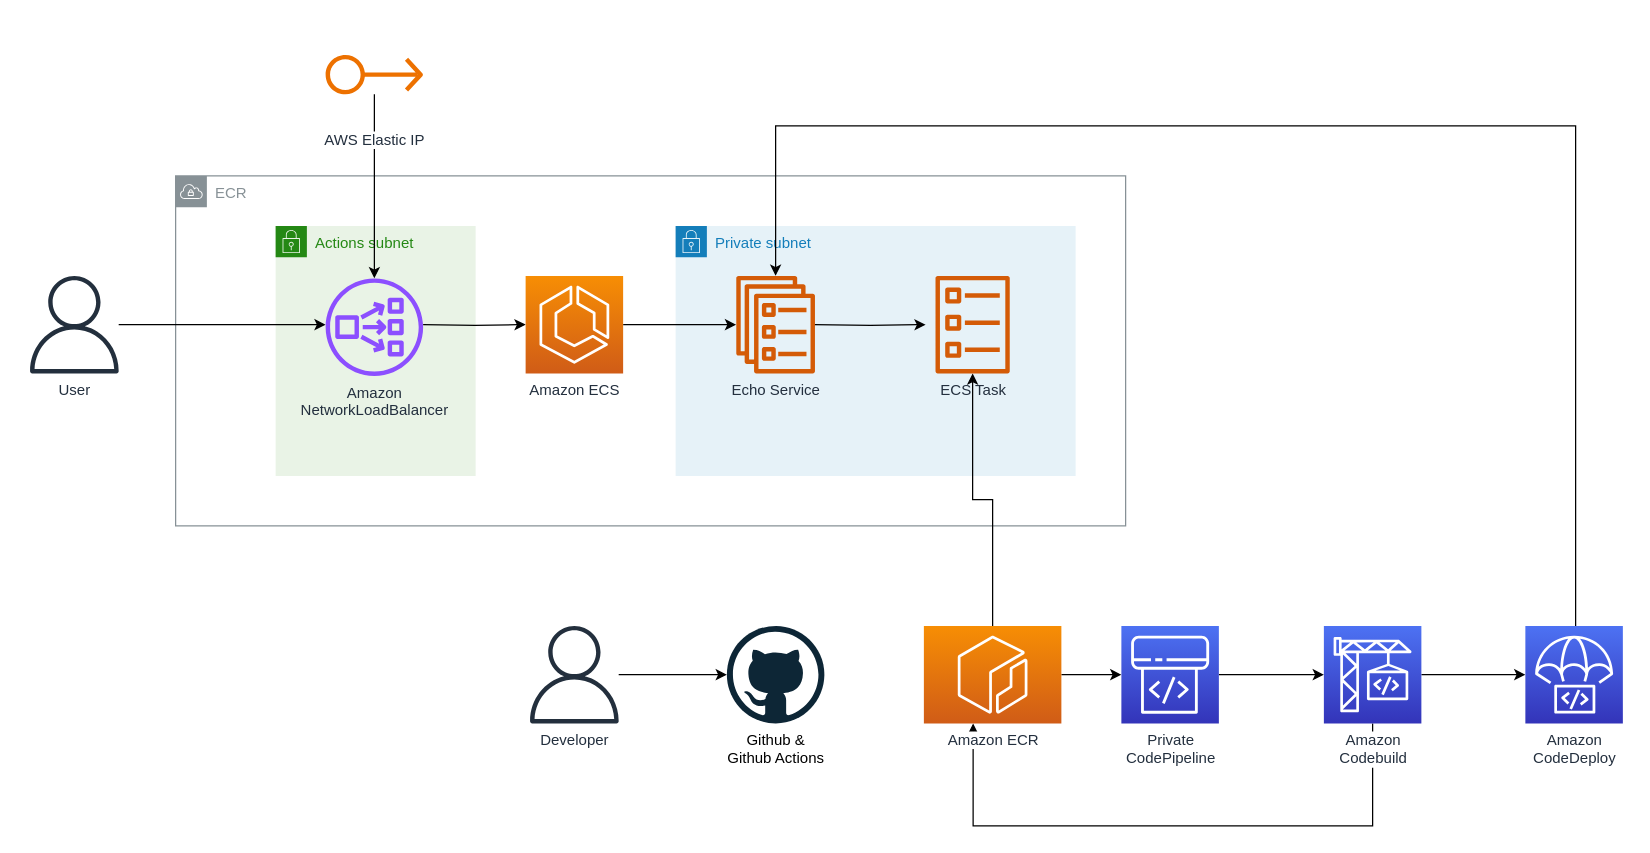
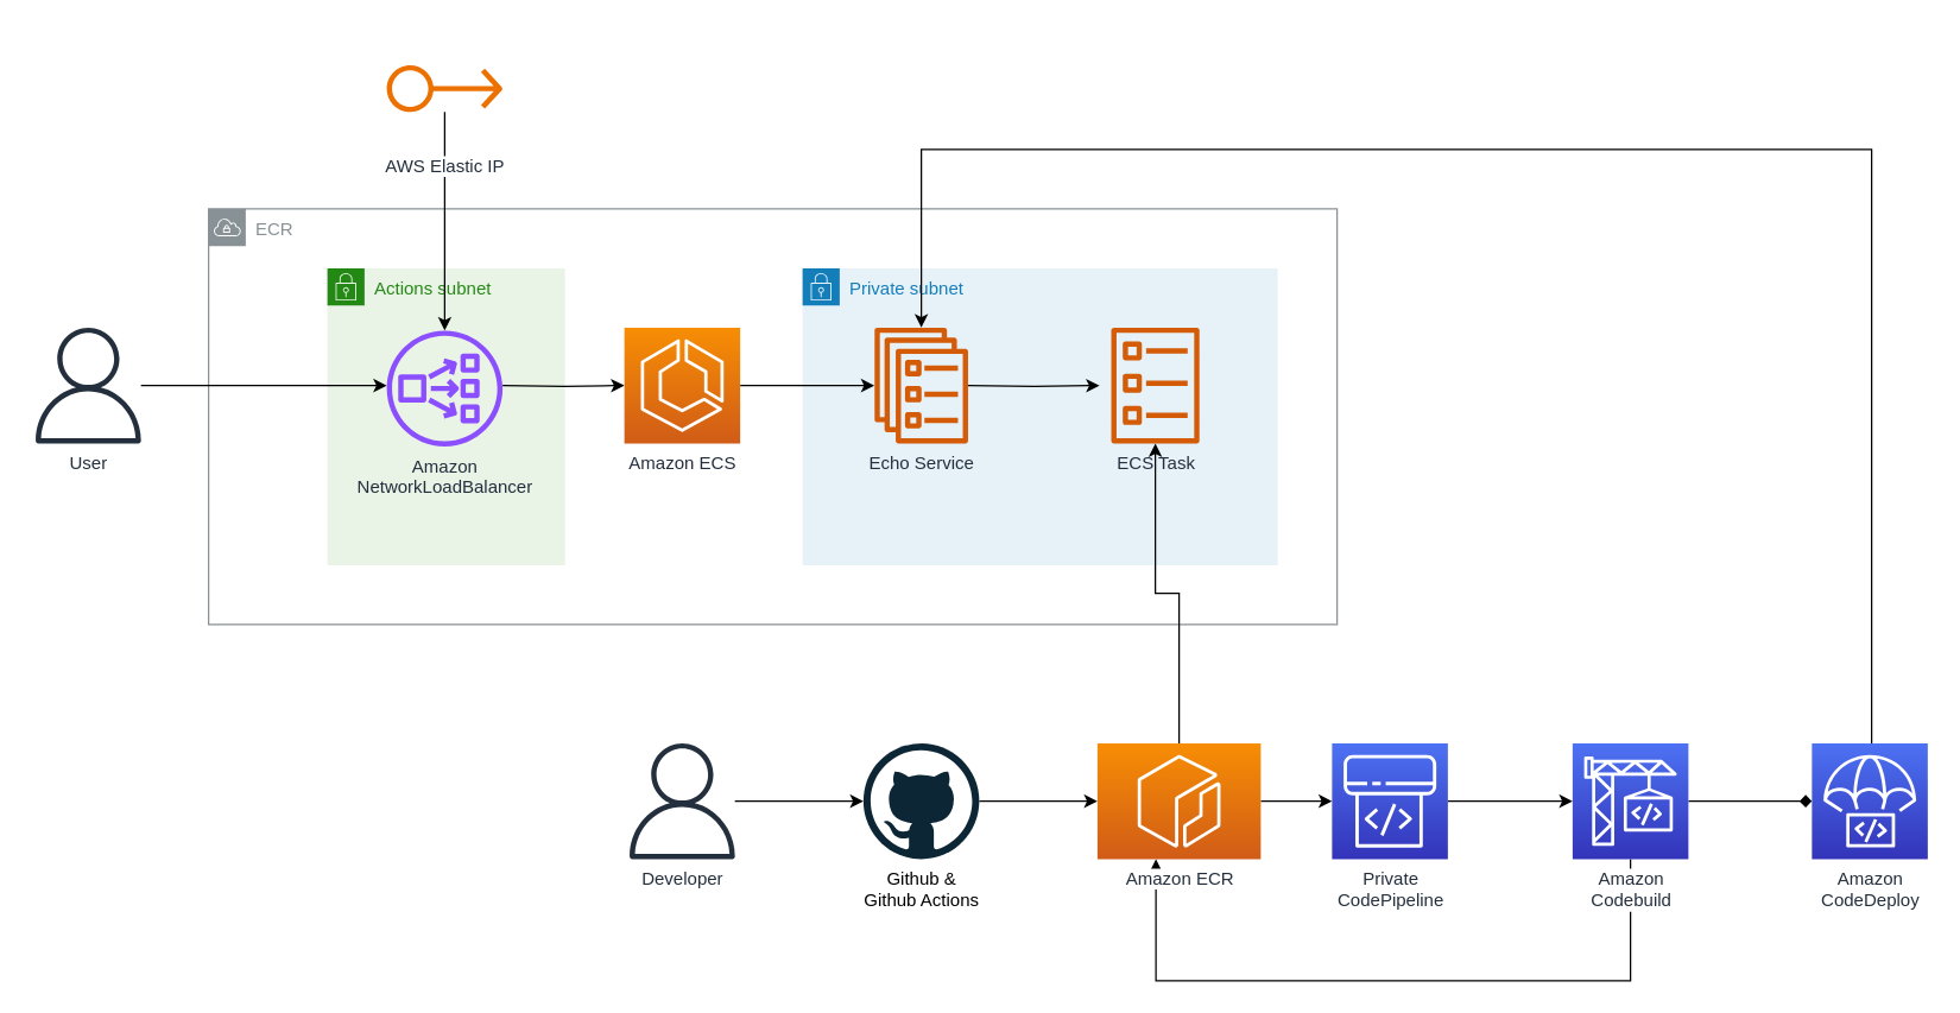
  <mxCell id="0" />
  <mxCell id="1" parent="0" />
  <mxCell id="2" value="Private subnet" style="points=[[0,0],[0.25,0],[0.5,0],[0.75,0],[1,0],[1,0.25],[1,0.5],[1,0.75],[1,1],[0.75,1],[0.5,1],[0.25,1],[0,1],[0,0.75],[0,0.5],[0,0.25]];outlineConnect=0;gradientColor=none;html=1;whiteSpace=wrap;fontSize=12;fontStyle=0;container=1;pointerEvents=0;collapsible=0;recursiveResize=0;shape=mxgraph.aws4.group;grIcon=mxgraph.aws4.group_security_group;grStroke=0;strokeColor=#147EBA;fillColor=#E6F2F8;verticalAlign=top;align=left;spacingLeft=30;fontColor=#147EBA;dashed=0;" vertex="1" parent="1"><mxGeometry x="540" y="180" width="320" height="200" as="geometry" /></mxCell>
  <mxCell id="3" value="ECR" style="sketch=0;outlineConnect=0;gradientColor=none;html=1;whiteSpace=wrap;fontSize=12;fontStyle=0;shape=mxgraph.aws4.group;grIcon=mxgraph.aws4.group_vpc;strokeColor=#879196;fillColor=none;verticalAlign=top;align=left;spacingLeft=30;fontColor=#879196;dashed=0;" parent="1" vertex="1"><mxGeometry x="140" y="140" width="760" height="280" as="geometry" /></mxCell>
  <mxCell id="4" value="Actions subnet" style="points=[[0,0],[0.25,0],[0.5,0],[0.75,0],[1,0],[1,0.25],[1,0.5],[1,0.75],[1,1],[0.75,1],[0.5,1],[0.25,1],[0,1],[0,0.75],[0,0.5],[0,0.25]];outlineConnect=0;gradientColor=none;html=1;whiteSpace=wrap;fontSize=12;fontStyle=0;container=1;pointerEvents=0;collapsible=0;recursiveResize=0;shape=mxgraph.aws4.group;grIcon=mxgraph.aws4.group_security_group;grStroke=0;strokeColor=#248814;fillColor=#E9F3E6;verticalAlign=top;align=left;spacingLeft=30;fontColor=#248814;dashed=0;" vertex="1" parent="1"><mxGeometry x="220" y="180" width="160" height="200" as="geometry" /></mxCell>
  <mxCell id="5" value="" style="edgeStyle=orthogonalEdgeStyle;rounded=0;orthogonalLoop=1;jettySize=auto;html=1;" parent="1" source="6" edge="1"><mxGeometry relative="1" as="geometry"><mxPoint x="588.389" y="259" as="targetPoint" /></mxGeometry></mxCell>
  <mxCell id="6" value="Amazon ECS" style="sketch=0;points=[[0,0,0],[0.25,0,0],[0.5,0,0],[0.75,0,0],[1,0,0],[0,1,0],[0.25,1,0],[0.5,1,0],[0.75,1,0],[1,1,0],[0,0.25,0],[0,0.5,0],[0,0.75,0],[1,0.25,0],[1,0.5,0],[1,0.75,0]];outlineConnect=0;fontColor=#232F3E;gradientColor=#F78E04;gradientDirection=north;fillColor=#D05C17;strokeColor=#ffffff;dashed=0;verticalLabelPosition=bottom;verticalAlign=top;align=center;html=1;fontSize=12;fontStyle=0;aspect=fixed;shape=mxgraph.aws4.resourceIcon;resIcon=mxgraph.aws4.ecs;labelBackgroundColor=default;" parent="1" vertex="1"><mxGeometry x="420" y="220" width="78" height="78" as="geometry" /></mxCell>
  <mxCell id="7" style="edgeStyle=orthogonalEdgeStyle;rounded=0;orthogonalLoop=1;jettySize=auto;html=1;" parent="1" source="24" target="26" edge="1"><mxGeometry relative="1" as="geometry"><mxPoint x="619.588" y="300" as="targetPoint" /></mxGeometry></mxCell>
  <mxCell id="8" value="" style="edgeStyle=orthogonalEdgeStyle;rounded=0;orthogonalLoop=1;jettySize=auto;html=1;" parent="1" edge="1"><mxGeometry relative="1" as="geometry"><mxPoint x="740" y="259" as="targetPoint" /><mxPoint x="650.821" y="259.059" as="sourcePoint" /></mxGeometry></mxCell>
  <mxCell id="9" value="" style="edgeStyle=orthogonalEdgeStyle;rounded=0;orthogonalLoop=1;jettySize=auto;html=1;" parent="1" target="6" edge="1"><mxGeometry relative="1" as="geometry"><mxPoint x="338" y="259" as="sourcePoint" /></mxGeometry></mxCell>
  <mxCell id="10" value="" style="edgeStyle=orthogonalEdgeStyle;rounded=0;orthogonalLoop=1;jettySize=auto;html=1;" parent="1" source="11" edge="1"><mxGeometry relative="1" as="geometry"><mxPoint x="260" y="259" as="targetPoint" /></mxGeometry></mxCell>
  <mxCell id="11" value="User" style="sketch=0;outlineConnect=0;fontColor=#232F3E;gradientColor=none;fillColor=#232F3D;strokeColor=none;dashed=0;verticalLabelPosition=bottom;verticalAlign=top;align=center;html=1;fontSize=12;fontStyle=0;aspect=fixed;pointerEvents=1;shape=mxgraph.aws4.user;labelBackgroundColor=default;" parent="1" vertex="1"><mxGeometry x="20" y="220" width="78" height="78" as="geometry" /></mxCell>
  <mxCell id="12" value="Amazon&lt;br&gt;NetworkLoadBalancer" style="sketch=0;outlineConnect=0;fontColor=#232F3E;gradientColor=none;fillColor=#8C4FFF;strokeColor=none;dashed=0;verticalLabelPosition=bottom;verticalAlign=top;align=center;html=1;fontSize=12;fontStyle=0;aspect=fixed;pointerEvents=1;shape=mxgraph.aws4.network_load_balancer;" parent="1" vertex="1"><mxGeometry x="260" y="222" width="78" height="78" as="geometry" /></mxCell>
- <mxCell id="13" value="" style="edgeStyle=orthogonalEdgeStyle;rounded=0;orthogonalLoop=1;jettySize=auto;html=1;" parent="1" source="20" target="15" edge="1"><mxGeometry relative="1" as="geometry" /></mxCell>
+ <mxCell id="13" value="" style="edgeStyle=orthogonalEdgeStyle;rounded=0;orthogonalLoop=1;jettySize=auto;html=1;endArrow=diamond;" parent="1" source="20" target="15" edge="1"><mxGeometry relative="1" as="geometry" /></mxCell>
  <mxCell id="14" value="" style="edgeStyle=orthogonalEdgeStyle;rounded=0;orthogonalLoop=1;jettySize=auto;html=1;" parent="1" source="15" target="27" edge="1"><mxGeometry relative="1" as="geometry"><mxPoint x="800" y="0" as="targetPoint" /><Array as="points"><mxPoint x="1260" y="100" /><mxPoint x="620" y="100" /></Array></mxGeometry></mxCell>
  <mxCell id="15" value="Amazon&lt;br&gt;CodeDeploy" style="sketch=0;points=[[0,0,0],[0.25,0,0],[0.5,0,0],[0.75,0,0],[1,0,0],[0,1,0],[0.25,1,0],[0.5,1,0],[0.75,1,0],[1,1,0],[0,0.25,0],[0,0.5,0],[0,0.75,0],[1,0.25,0],[1,0.5,0],[1,0.75,0]];outlineConnect=0;fontColor=#232F3E;gradientColor=#4D72F3;gradientDirection=north;fillColor=#3334B9;strokeColor=#ffffff;dashed=0;verticalLabelPosition=bottom;verticalAlign=top;align=center;html=1;fontSize=12;fontStyle=0;aspect=fixed;shape=mxgraph.aws4.resourceIcon;resIcon=mxgraph.aws4.codedeploy;labelBackgroundColor=default;" parent="1" vertex="1"><mxGeometry x="1219.79" y="500" width="78" height="78" as="geometry" /></mxCell>
  <mxCell id="16" value="" style="edgeStyle=orthogonalEdgeStyle;shape=connector;rounded=0;orthogonalLoop=1;jettySize=auto;html=1;labelBackgroundColor=default;strokeColor=default;fontFamily=Helvetica;fontSize=11;fontColor=default;endArrow=classic;" parent="1" source="24" target="22" edge="1"><mxGeometry relative="1" as="geometry"><mxPoint x="816.6" y="539" as="sourcePoint" /></mxGeometry></mxCell>
  <mxCell id="17" value="" style="edgeStyle=orthogonalEdgeStyle;rounded=0;orthogonalLoop=1;jettySize=auto;html=1;" parent="1" source="18" target="25" edge="1"><mxGeometry relative="1" as="geometry" /></mxCell>
  <mxCell id="18" value="Developer" style="sketch=0;outlineConnect=0;fontColor=#232F3E;gradientColor=none;fillColor=#232F3D;strokeColor=none;dashed=0;verticalLabelPosition=bottom;verticalAlign=top;align=center;html=1;fontSize=12;fontStyle=0;aspect=fixed;pointerEvents=1;shape=mxgraph.aws4.user;labelBackgroundColor=default;" parent="1" vertex="1"><mxGeometry x="420" y="500" width="78" height="78" as="geometry" /></mxCell>
  <mxCell id="19" value="" style="edgeStyle=orthogonalEdgeStyle;rounded=0;orthogonalLoop=1;jettySize=auto;html=1;" parent="1" source="20" target="24" edge="1"><mxGeometry relative="1" as="geometry"><mxPoint x="1097.6" y="658" as="targetPoint" /><Array as="points"><mxPoint x="1098" y="660" /><mxPoint x="778" y="660" /></Array></mxGeometry></mxCell>
  <mxCell id="20" value="Amazon&lt;br&gt;Codebuild" style="sketch=0;points=[[0,0,0],[0.25,0,0],[0.5,0,0],[0.75,0,0],[1,0,0],[0,1,0],[0.25,1,0],[0.5,1,0],[0.75,1,0],[1,1,0],[0,0.25,0],[0,0.5,0],[0,0.75,0],[1,0.25,0],[1,0.5,0],[1,0.75,0]];outlineConnect=0;fontColor=#232F3E;gradientColor=#4D72F3;gradientDirection=north;fillColor=#3334B9;strokeColor=#ffffff;dashed=0;verticalLabelPosition=bottom;verticalAlign=top;align=center;html=1;fontSize=12;fontStyle=0;aspect=fixed;shape=mxgraph.aws4.resourceIcon;resIcon=mxgraph.aws4.codebuild;labelBackgroundColor=default;" parent="1" vertex="1"><mxGeometry x="1058.6" y="500" width="78" height="78" as="geometry" /></mxCell>
  <mxCell id="21" value="" style="edgeStyle=orthogonalEdgeStyle;shape=connector;rounded=0;orthogonalLoop=1;jettySize=auto;html=1;labelBackgroundColor=default;strokeColor=default;fontFamily=Helvetica;fontSize=11;fontColor=default;endArrow=classic;" parent="1" source="22" target="20" edge="1"><mxGeometry relative="1" as="geometry" /></mxCell>
  <mxCell id="22" value="Private&lt;br&gt;CodePipeline" style="sketch=0;points=[[0,0,0],[0.25,0,0],[0.5,0,0],[0.75,0,0],[1,0,0],[0,1,0],[0.25,1,0],[0.5,1,0],[0.75,1,0],[1,1,0],[0,0.25,0],[0,0.5,0],[0,0.75,0],[1,0.25,0],[1,0.5,0],[1,0.75,0]];outlineConnect=0;fontColor=#232F3E;gradientColor=#4D72F3;gradientDirection=north;fillColor=#3334B9;strokeColor=#ffffff;dashed=0;verticalLabelPosition=bottom;verticalAlign=top;align=center;html=1;fontSize=12;fontStyle=0;aspect=fixed;shape=mxgraph.aws4.resourceIcon;resIcon=mxgraph.aws4.codepipeline;labelBackgroundColor=default;fontFamily=Helvetica;" parent="1" vertex="1"><mxGeometry x="896.6" y="500" width="78" height="78" as="geometry" /></mxCell>
+ <mxCell id="23" value="" style="edgeStyle=orthogonalEdgeStyle;rounded=0;orthogonalLoop=1;jettySize=auto;html=1;" parent="1" source="25" target="24" edge="1"><mxGeometry relative="1" as="geometry" /></mxCell>
  <mxCell id="24" value="Amazon ECR" style="sketch=0;points=[[0,0,0],[0.25,0,0],[0.5,0,0],[0.75,0,0],[1,0,0],[0,1,0],[0.25,1,0],[0.5,1,0],[0.75,1,0],[1,1,0],[0,0.25,0],[0,0.5,0],[0,0.75,0],[1,0.25,0],[1,0.5,0],[1,0.75,0]];outlineConnect=0;fontColor=#232F3E;gradientColor=#F78E04;gradientDirection=north;fillColor=#D05C17;strokeColor=#ffffff;dashed=0;verticalLabelPosition=bottom;verticalAlign=top;align=center;html=1;fontSize=12;fontStyle=0;aspect=fixed;shape=mxgraph.aws4.resourceIcon;resIcon=mxgraph.aws4.ecr;labelBackgroundColor=default;" parent="1" vertex="1"><mxGeometry x="738.6" y="500" width="110" height="78" as="geometry" /></mxCell>
  <mxCell id="25" value="Github &amp;amp;&lt;br&gt;Github Actions" style="dashed=0;outlineConnect=0;html=1;align=center;labelPosition=center;verticalLabelPosition=bottom;verticalAlign=top;shape=mxgraph.weblogos.github;labelBackgroundColor=default;" parent="1" vertex="1"><mxGeometry x="581" y="500" width="78" height="78" as="geometry" /></mxCell>
  <mxCell id="26" value="ECS Task" style="sketch=0;outlineConnect=0;fontColor=#232F3E;gradientColor=none;fillColor=#D45B07;strokeColor=none;dashed=0;verticalLabelPosition=bottom;verticalAlign=top;align=center;html=1;fontSize=12;fontStyle=0;pointerEvents=1;shape=mxgraph.aws4.ecs_task;labelBackgroundColor=none;" parent="1" vertex="1"><mxGeometry x="738.6" y="220" width="78" height="78" as="geometry" /></mxCell>
  <mxCell id="27" value="Echo Service" style="sketch=0;outlineConnect=0;fontColor=#232F3E;gradientColor=none;fillColor=#D45B07;strokeColor=none;dashed=0;verticalLabelPosition=bottom;verticalAlign=top;align=center;html=1;fontSize=12;fontStyle=0;pointerEvents=1;shape=mxgraph.aws4.ecs_service;labelBackgroundColor=none;" parent="1" vertex="1"><mxGeometry x="581" y="220" width="78" height="78" as="geometry" /></mxCell>
  <mxCell id="28" value="" style="edgeStyle=orthogonalEdgeStyle;rounded=0;orthogonalLoop=1;jettySize=auto;html=1;" edge="1" parent="1" source="29" target="12"><mxGeometry relative="1" as="geometry" /></mxCell>
  <mxCell id="29" value="AWS Elastic IP" style="sketch=0;outlineConnect=0;fontColor=#232F3E;gradientColor=none;fillColor=#ED7100;strokeColor=none;dashed=0;verticalLabelPosition=bottom;verticalAlign=top;align=center;html=1;fontSize=12;fontStyle=0;pointerEvents=1;shape=mxgraph.aws4.elastic_ip_address;labelBackgroundColor=default;" vertex="1" parent="1"><mxGeometry x="260" y="20" width="78" height="78" as="geometry" /></mxCell>
